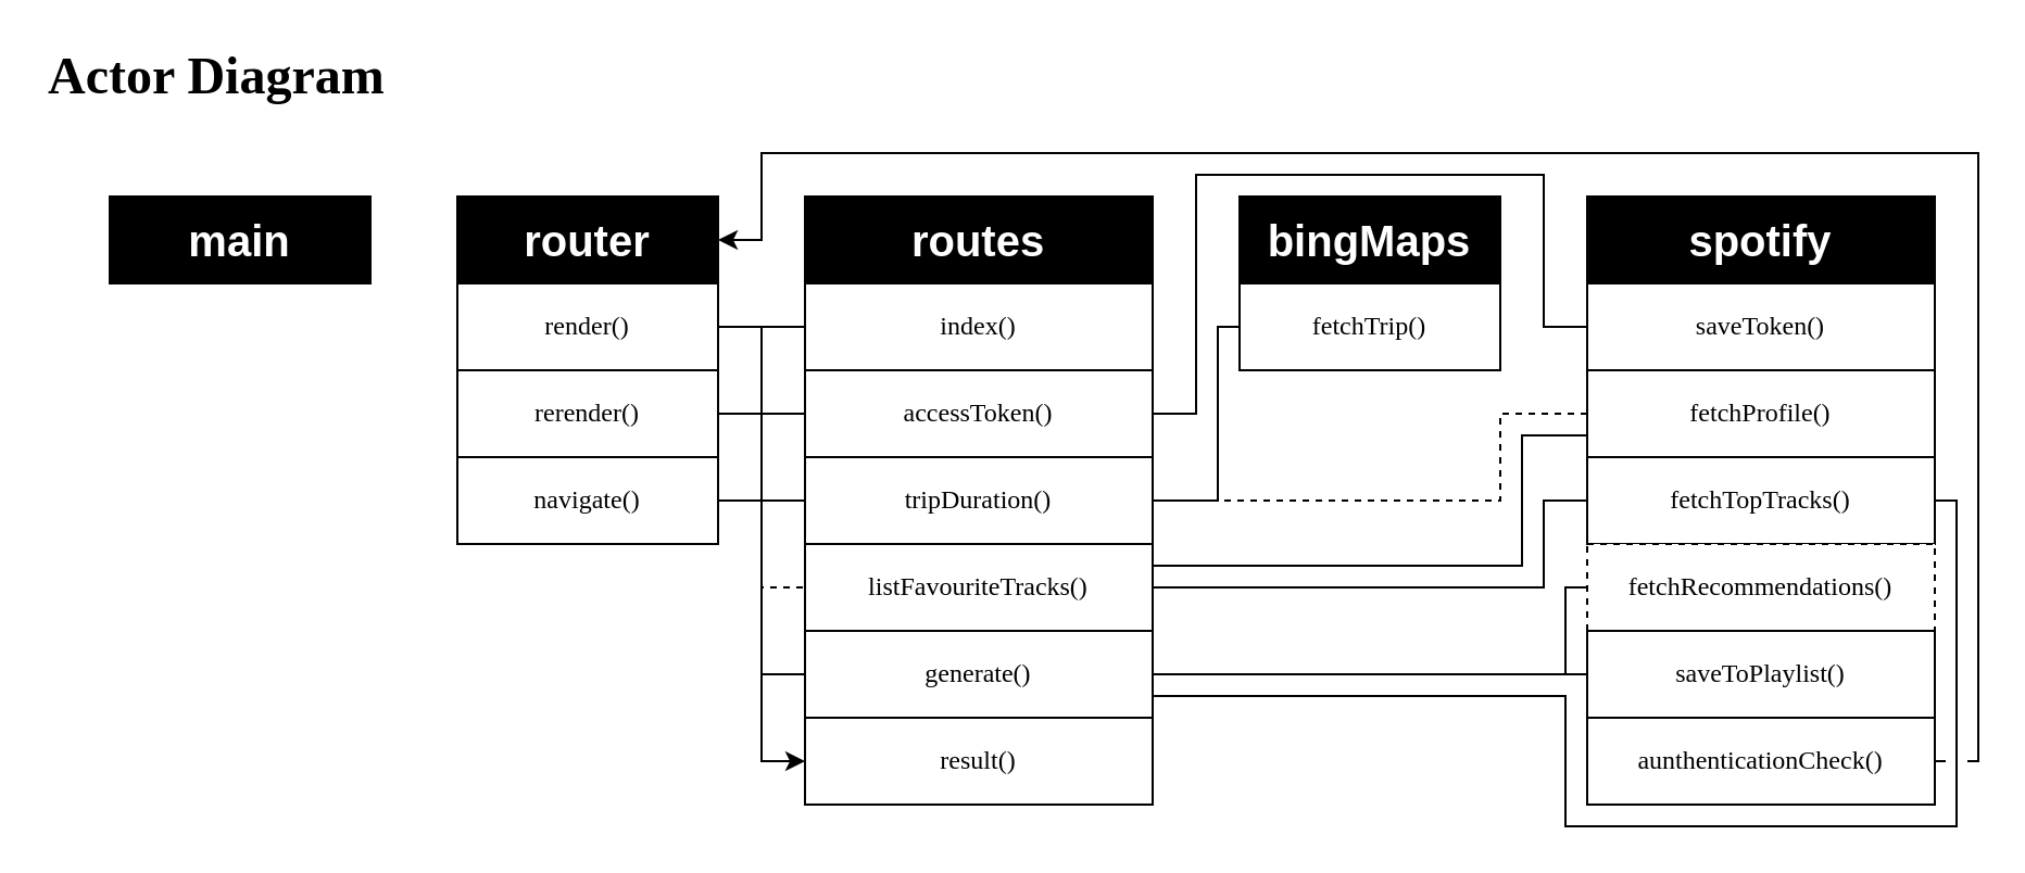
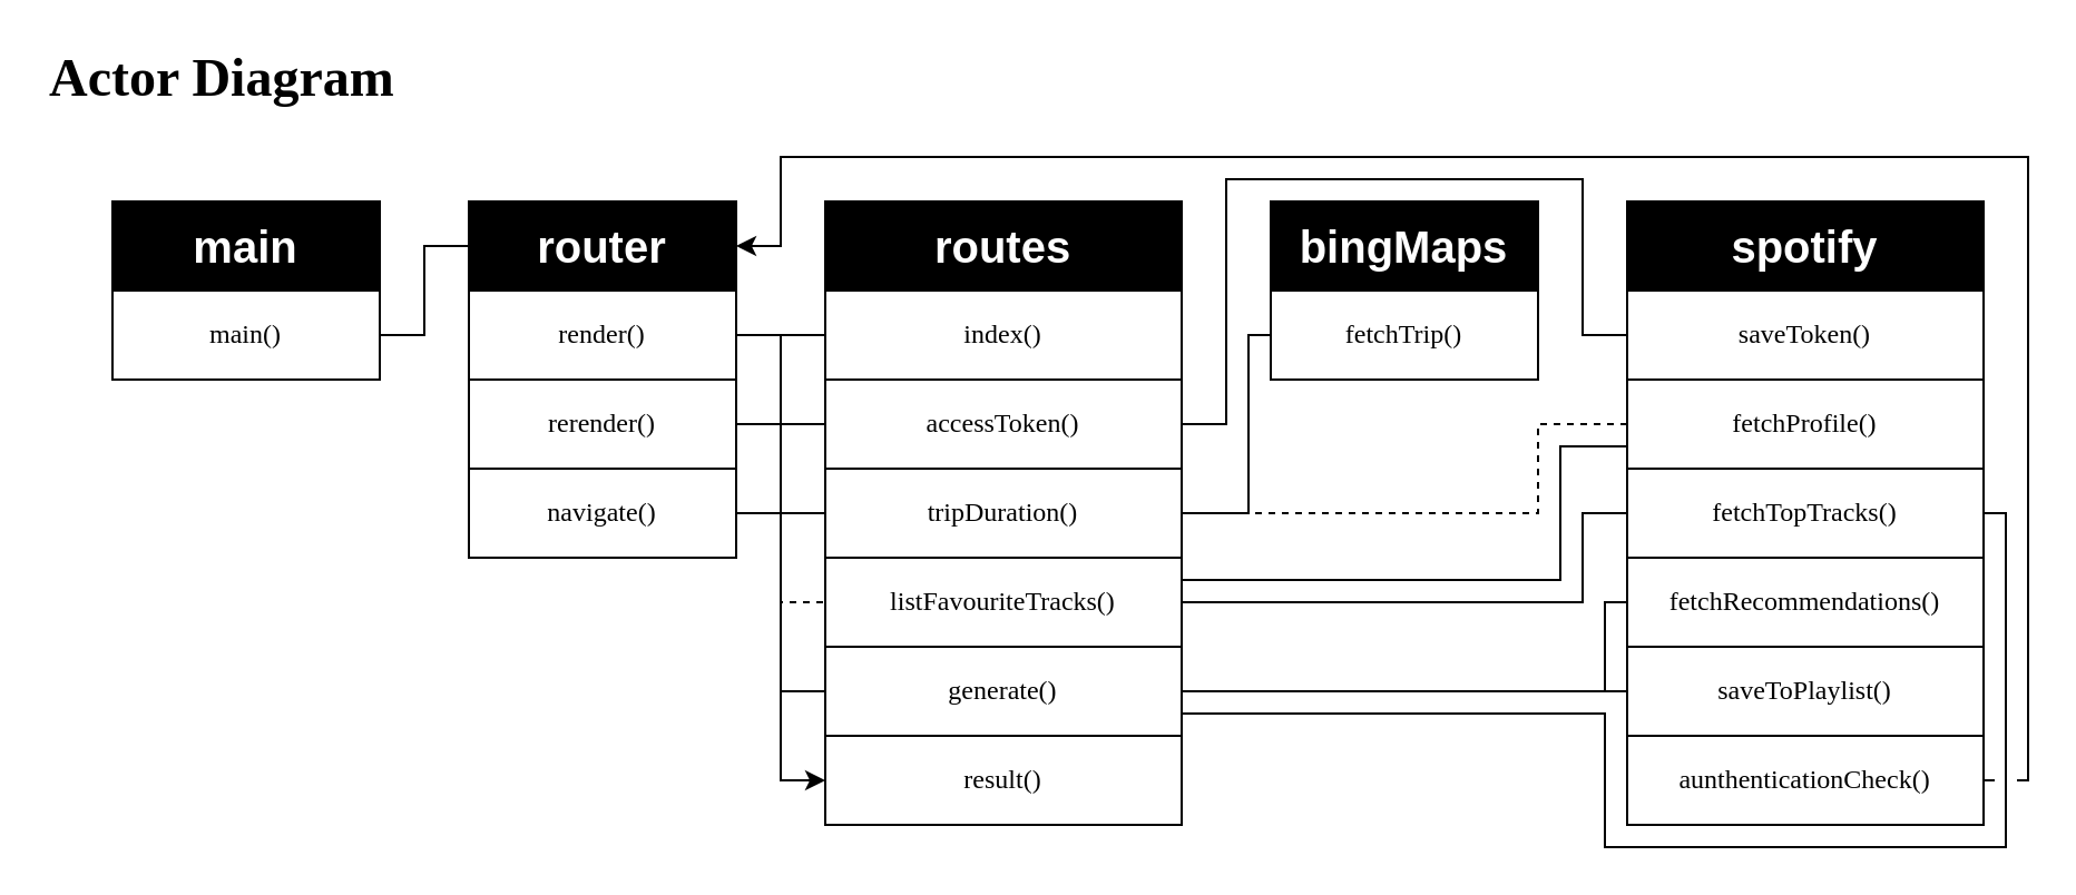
  <mxCell id="0" />
  <mxCell id="1" parent="0" />
  <mxCell id="2" style="edgeStyle=orthogonalEdgeStyle;rounded=0;orthogonalLoop=1;jettySize=auto;html=1;entryX=1;entryY=0.5;entryDx=0;entryDy=0;" parent="1" source="42" target="8" edge="1"><mxGeometry relative="1" as="geometry"><mxPoint x="970" y="340" as="targetPoint" /><Array as="points"><mxPoint x="910" y="350" /><mxPoint x="910" y="70" /><mxPoint x="350" y="70" /><mxPoint x="350" y="110" /></Array></mxGeometry></mxCell>
  <mxCell id="3" value="" style="whiteSpace=wrap;html=1;strokeColor=none;" parent="1" vertex="1"><mxGeometry x="895" y="345" width="10" height="10" as="geometry" /></mxCell>
  <mxCell id="4" value="Actor Diagram" style="text;html=1;align=left;verticalAlign=middle;resizable=0;points=[];autosize=1;fontSize=24;fontStyle=1;fontFamily=Raleway;fontSource=https%3A%2F%2Ffonts.googleapis.com%2Fcss%3Ffamily%3DRaleway;" parent="1" vertex="1"><mxGeometry x="20" y="20" width="190" height="30" as="geometry" /></mxCell>
  <mxCell id="5" value="main" style="whiteSpace=wrap;html=1;fontSize=20;align=center;fontStyle=1;fillColor=#000000;fontColor=#FFFFFF;" parent="1" vertex="1"><mxGeometry x="50" y="90" width="120" height="40" as="geometry" /></mxCell>
+ <mxCell id="6" value="&lt;span style=&quot;font-weight: normal; font-size: 12px;&quot;&gt;&lt;font data-font-src=&quot;https://fonts.googleapis.com/css?family=Inconsolata&quot; face=&quot;Inconsolata&quot; style=&quot;font-size: 12px;&quot;&gt;main()&lt;/font&gt;&lt;/span&gt;" style="whiteSpace=wrap;html=1;fontSize=12;align=center;fontStyle=1;" parent="1" vertex="1"><mxGeometry x="50" y="130" width="120" height="40" as="geometry" /></mxCell>
+ <mxCell id="7" style="edgeStyle=orthogonalEdgeStyle;rounded=0;orthogonalLoop=1;jettySize=auto;html=1;entryX=1;entryY=0.5;entryDx=0;entryDy=0;endArrow=none;endFill=0;" parent="1" source="8" target="6" edge="1"><mxGeometry relative="1" as="geometry" /></mxCell>
  <mxCell id="8" value="router" style="whiteSpace=wrap;html=1;fontSize=20;align=center;fontStyle=1;fillColor=#000000;fontColor=#FFFFFF;" parent="1" vertex="1"><mxGeometry x="210" y="90" width="120" height="40" as="geometry" /></mxCell>
  <mxCell id="9" style="edgeStyle=orthogonalEdgeStyle;rounded=0;orthogonalLoop=1;jettySize=auto;html=1;entryX=0;entryY=0.5;entryDx=0;entryDy=0;endArrow=none;endFill=0;" parent="1" source="14" target="32" edge="1"><mxGeometry relative="1" as="geometry" /></mxCell>
  <mxCell id="10" style="edgeStyle=orthogonalEdgeStyle;rounded=0;orthogonalLoop=1;jettySize=auto;html=1;exitX=1;exitY=0.5;exitDx=0;exitDy=0;endArrow=none;endFill=0;" parent="1" source="14" target="34" edge="1"><mxGeometry relative="1" as="geometry" /></mxCell>
  <mxCell id="11" style="edgeStyle=orthogonalEdgeStyle;rounded=0;orthogonalLoop=1;jettySize=auto;html=1;entryX=0;entryY=0.5;entryDx=0;entryDy=0;endArrow=none;endFill=0;" parent="1" source="14" target="36" edge="1"><mxGeometry relative="1" as="geometry" /></mxCell>
  <mxCell id="12" style="edgeStyle=orthogonalEdgeStyle;rounded=0;orthogonalLoop=1;jettySize=auto;html=1;entryX=0;entryY=0.5;entryDx=0;entryDy=0;endArrow=none;endFill=0;dashed=1;" parent="1" source="14" target="38" edge="1"><mxGeometry relative="1" as="geometry" /></mxCell>
  <mxCell id="13" style="edgeStyle=orthogonalEdgeStyle;rounded=0;orthogonalLoop=1;jettySize=auto;html=1;entryX=0;entryY=0.5;entryDx=0;entryDy=0;endArrow=none;endFill=0;" parent="1" source="14" target="41" edge="1"><mxGeometry relative="1" as="geometry" /></mxCell>
  <mxCell id="14" value="&lt;span style=&quot;font-weight: normal ; font-size: 12px&quot;&gt;&lt;font data-font-src=&quot;https://fonts.googleapis.com/css?family=Inconsolata&quot; face=&quot;Inconsolata&quot; style=&quot;font-size: 12px&quot;&gt;render()&lt;/font&gt;&lt;/span&gt;" style="whiteSpace=wrap;html=1;fontSize=12;align=center;fontStyle=1;" parent="1" vertex="1"><mxGeometry x="210" y="130" width="120" height="40" as="geometry" /></mxCell>
  <mxCell id="15" style="edgeStyle=orthogonalEdgeStyle;rounded=0;orthogonalLoop=1;jettySize=auto;html=1;endArrow=none;endFill=0;" parent="1" source="16" target="34" edge="1"><mxGeometry relative="1" as="geometry" /></mxCell>
  <mxCell id="16" value="&lt;font face=&quot;Inconsolata&quot;&gt;&lt;span style=&quot;font-weight: normal&quot;&gt;rerender()&lt;/span&gt;&lt;/font&gt;" style="whiteSpace=wrap;html=1;fontSize=12;align=center;fontStyle=1;" parent="1" vertex="1"><mxGeometry x="210" y="170" width="120" height="40" as="geometry" /></mxCell>
  <mxCell id="17" value="spotify" style="whiteSpace=wrap;html=1;fontSize=20;align=center;fontStyle=1;fontColor=#FFFFFF;fillColor=#000000;" parent="1" vertex="1"><mxGeometry x="730" y="90" width="160" height="40" as="geometry" /></mxCell>
  <mxCell id="18" value="bingMaps" style="whiteSpace=wrap;html=1;fontSize=20;align=center;fontStyle=1;fontColor=#FFFFFF;fillColor=#000000;" parent="1" vertex="1"><mxGeometry x="570" y="90" width="120" height="40" as="geometry" /></mxCell>
  <mxCell id="19" value="routes" style="whiteSpace=wrap;html=1;fontSize=20;align=center;fontStyle=1;fontColor=#FFFFFF;fillColor=#000000;" parent="1" vertex="1"><mxGeometry x="370" y="90" width="160" height="40" as="geometry" /></mxCell>
  <mxCell id="20" value="&lt;span style=&quot;font-weight: normal ; font-size: 12px&quot;&gt;&lt;font data-font-src=&quot;https://fonts.googleapis.com/css?family=Inconsolata&quot; face=&quot;Inconsolata&quot; style=&quot;font-size: 12px&quot;&gt;saveToken()&lt;/font&gt;&lt;/span&gt;" style="whiteSpace=wrap;html=1;fontSize=12;align=center;fontStyle=1;" parent="1" vertex="1"><mxGeometry x="730" y="130" width="160" height="40" as="geometry" /></mxCell>
  <mxCell id="21" style="edgeStyle=orthogonalEdgeStyle;rounded=0;orthogonalLoop=1;jettySize=auto;html=1;endArrow=none;endFill=0;dashed=1;" parent="1" source="24" target="36" edge="1"><mxGeometry relative="1" as="geometry"><Array as="points"><mxPoint x="690" y="190" /><mxPoint x="690" y="230" /></Array></mxGeometry></mxCell>
  <mxCell id="22" style="edgeStyle=orthogonalEdgeStyle;rounded=0;orthogonalLoop=1;jettySize=auto;html=1;entryX=1;entryY=0.25;entryDx=0;entryDy=0;endArrow=none;endFill=0;exitX=0;exitY=0.75;exitDx=0;exitDy=0;" parent="1" source="24" target="38" edge="1"><mxGeometry relative="1" as="geometry"><Array as="points"><mxPoint x="700" y="200" /><mxPoint x="700" y="260" /></Array></mxGeometry></mxCell>
  <mxCell id="23" style="edgeStyle=orthogonalEdgeStyle;rounded=0;orthogonalLoop=1;jettySize=auto;html=1;entryX=1;entryY=0.75;entryDx=0;entryDy=0;endArrow=none;endFill=0;exitX=1;exitY=0.5;exitDx=0;exitDy=0;" parent="1" source="24" target="41" edge="1"><mxGeometry relative="1" as="geometry"><Array as="points"><mxPoint x="890" y="230" /><mxPoint x="900" y="230" /><mxPoint x="900" y="380" /><mxPoint x="720" y="380" /><mxPoint x="720" y="320" /></Array></mxGeometry></mxCell>
  <mxCell id="24" value="&lt;span style=&quot;font-weight: normal ; font-size: 12px&quot;&gt;&lt;font data-font-src=&quot;https://fonts.googleapis.com/css?family=Inconsolata&quot; face=&quot;Inconsolata&quot; style=&quot;font-size: 12px&quot;&gt;fetchProfile()&lt;br&gt;&lt;/font&gt;&lt;/span&gt;" style="whiteSpace=wrap;html=1;fontSize=12;align=center;fontStyle=1;" parent="1" vertex="1"><mxGeometry x="730" y="170" width="160" height="40" as="geometry" /></mxCell>
  <mxCell id="25" value="&lt;span style=&quot;font-weight: normal ; font-size: 12px&quot;&gt;&lt;font data-font-src=&quot;https://fonts.googleapis.com/css?family=Inconsolata&quot; face=&quot;Inconsolata&quot; style=&quot;font-size: 12px&quot;&gt;fetchTopTracks()&lt;br&gt;&lt;/font&gt;&lt;/span&gt;" style="whiteSpace=wrap;html=1;fontSize=12;align=center;fontStyle=1;" parent="1" vertex="1"><mxGeometry x="730" y="210" width="160" height="40" as="geometry" /></mxCell>
- <mxCell id="26" value="&lt;span style=&quot;font-weight: normal ; font-size: 12px&quot;&gt;&lt;font data-font-src=&quot;https://fonts.googleapis.com/css?family=Inconsolata&quot; face=&quot;Inconsolata&quot; style=&quot;font-size: 12px&quot;&gt;fetchRecommendations()&lt;br&gt;&lt;/font&gt;&lt;/span&gt;" style="whiteSpace=wrap;html=1;fontSize=12;align=center;fontStyle=1;dashed=1;" parent="1" vertex="1"><mxGeometry x="730" y="250" width="160" height="40" as="geometry" /></mxCell>
+ <mxCell id="26" value="&lt;span style=&quot;font-weight: normal ; font-size: 12px&quot;&gt;&lt;font data-font-src=&quot;https://fonts.googleapis.com/css?family=Inconsolata&quot; face=&quot;Inconsolata&quot; style=&quot;font-size: 12px&quot;&gt;fetchRecommendations()&lt;br&gt;&lt;/font&gt;&lt;/span&gt;" style="whiteSpace=wrap;html=1;fontSize=12;align=center;fontStyle=1;" parent="1" vertex="1"><mxGeometry x="730" y="250" width="160" height="40" as="geometry" /></mxCell>
  <mxCell id="27" value="&lt;span style=&quot;font-weight: normal ; font-size: 12px&quot;&gt;&lt;font data-font-src=&quot;https://fonts.googleapis.com/css?family=Inconsolata&quot; face=&quot;Inconsolata&quot; style=&quot;font-size: 12px&quot;&gt;saveToPlaylist()&lt;br&gt;&lt;/font&gt;&lt;/span&gt;" style="whiteSpace=wrap;html=1;fontSize=12;align=center;fontStyle=1;" parent="1" vertex="1"><mxGeometry x="730" y="290" width="160" height="40" as="geometry" /></mxCell>
  <mxCell id="28" value="&lt;span style=&quot;font-weight: normal ; font-size: 12px&quot;&gt;&lt;font data-font-src=&quot;https://fonts.googleapis.com/css?family=Inconsolata&quot; face=&quot;Inconsolata&quot; style=&quot;font-size: 12px&quot;&gt;fetchTrip()&lt;/font&gt;&lt;/span&gt;" style="whiteSpace=wrap;html=1;fontSize=12;align=center;fontStyle=1;" parent="1" vertex="1"><mxGeometry x="570" y="130" width="120" height="40" as="geometry" /></mxCell>
  <mxCell id="29" style="edgeStyle=orthogonalEdgeStyle;rounded=0;orthogonalLoop=1;jettySize=auto;html=1;endArrow=none;endFill=0;" parent="1" source="31" target="36" edge="1"><mxGeometry relative="1" as="geometry" /></mxCell>
  <mxCell id="30" style="edgeStyle=orthogonalEdgeStyle;rounded=0;orthogonalLoop=1;jettySize=auto;html=1;entryX=0;entryY=0.5;entryDx=0;entryDy=0;" edge="1" parent="1" source="31" target="43"><mxGeometry relative="1" as="geometry" /></mxCell>
  <mxCell id="31" value="&lt;font face=&quot;Inconsolata&quot;&gt;&lt;span style=&quot;font-weight: normal&quot;&gt;navigate()&lt;/span&gt;&lt;/font&gt;" style="whiteSpace=wrap;html=1;fontSize=12;align=center;fontStyle=1;" parent="1" vertex="1"><mxGeometry x="210" y="210" width="120" height="40" as="geometry" /></mxCell>
  <mxCell id="32" value="&lt;span style=&quot;font-weight: normal ; font-size: 12px&quot;&gt;&lt;font data-font-src=&quot;https://fonts.googleapis.com/css?family=Inconsolata&quot; face=&quot;Inconsolata&quot; style=&quot;font-size: 12px&quot;&gt;index()&lt;/font&gt;&lt;/span&gt;" style="whiteSpace=wrap;html=1;fontSize=12;align=center;fontStyle=1;" parent="1" vertex="1"><mxGeometry x="370" y="130" width="160" height="40" as="geometry" /></mxCell>
  <mxCell id="33" style="edgeStyle=orthogonalEdgeStyle;rounded=0;orthogonalLoop=1;jettySize=auto;html=1;entryX=0;entryY=0.5;entryDx=0;entryDy=0;endArrow=none;endFill=0;" parent="1" source="34" target="20" edge="1"><mxGeometry relative="1" as="geometry"><Array as="points"><mxPoint x="550" y="190" /><mxPoint x="550" y="80" /><mxPoint x="710" y="80" /><mxPoint x="710" y="150" /></Array></mxGeometry></mxCell>
  <mxCell id="34" value="&lt;span style=&quot;font-weight: normal ; font-size: 12px&quot;&gt;&lt;font data-font-src=&quot;https://fonts.googleapis.com/css?family=Inconsolata&quot; face=&quot;Inconsolata&quot; style=&quot;font-size: 12px&quot;&gt;accessToken()&lt;/font&gt;&lt;/span&gt;" style="whiteSpace=wrap;html=1;fontSize=12;align=center;fontStyle=1;" parent="1" vertex="1"><mxGeometry x="370" y="170" width="160" height="40" as="geometry" /></mxCell>
  <mxCell id="35" style="edgeStyle=orthogonalEdgeStyle;rounded=0;orthogonalLoop=1;jettySize=auto;html=1;entryX=0;entryY=0.5;entryDx=0;entryDy=0;endArrow=none;endFill=0;" parent="1" source="36" target="28" edge="1"><mxGeometry relative="1" as="geometry"><Array as="points"><mxPoint x="560" y="230" /><mxPoint x="560" y="150" /></Array></mxGeometry></mxCell>
  <mxCell id="36" value="&lt;span style=&quot;font-weight: normal ; font-size: 12px&quot;&gt;&lt;font data-font-src=&quot;https://fonts.googleapis.com/css?family=Inconsolata&quot; face=&quot;Inconsolata&quot; style=&quot;font-size: 12px&quot;&gt;tripDuration()&lt;/font&gt;&lt;/span&gt;" style="whiteSpace=wrap;html=1;fontSize=12;align=center;fontStyle=1;" parent="1" vertex="1"><mxGeometry x="370" y="210" width="160" height="40" as="geometry" /></mxCell>
  <mxCell id="37" style="edgeStyle=orthogonalEdgeStyle;rounded=0;orthogonalLoop=1;jettySize=auto;html=1;endArrow=none;endFill=0;" parent="1" source="38" target="25" edge="1"><mxGeometry relative="1" as="geometry"><Array as="points"><mxPoint x="710" y="270" /><mxPoint x="710" y="230" /></Array></mxGeometry></mxCell>
  <mxCell id="38" value="&lt;font face=&quot;Inconsolata&quot;&gt;&lt;span style=&quot;font-weight: normal&quot;&gt;listFavouriteTracks()&lt;/span&gt;&lt;/font&gt;" style="whiteSpace=wrap;html=1;fontSize=12;align=center;fontStyle=1;" parent="1" vertex="1"><mxGeometry x="370" y="250" width="160" height="40" as="geometry" /></mxCell>
  <mxCell id="39" style="edgeStyle=orthogonalEdgeStyle;rounded=0;orthogonalLoop=1;jettySize=auto;html=1;endArrow=none;endFill=0;" parent="1" source="41" target="26" edge="1"><mxGeometry relative="1" as="geometry"><Array as="points"><mxPoint x="720" y="310" /><mxPoint x="720" y="270" /></Array></mxGeometry></mxCell>
  <mxCell id="40" style="edgeStyle=orthogonalEdgeStyle;rounded=0;orthogonalLoop=1;jettySize=auto;html=1;endArrow=none;endFill=0;" parent="1" source="41" target="27" edge="1"><mxGeometry relative="1" as="geometry" /></mxCell>
  <mxCell id="41" value="&lt;font face=&quot;Inconsolata&quot;&gt;&lt;span style=&quot;font-weight: normal&quot;&gt;generate()&lt;/span&gt;&lt;/font&gt;" style="whiteSpace=wrap;html=1;fontSize=12;align=center;fontStyle=1;" parent="1" vertex="1"><mxGeometry x="370" y="290" width="160" height="40" as="geometry" /></mxCell>
  <mxCell id="42" value="&lt;span style=&quot;font-weight: normal ; font-size: 12px&quot;&gt;&lt;font data-font-src=&quot;https://fonts.googleapis.com/css?family=Inconsolata&quot; face=&quot;Inconsolata&quot; style=&quot;font-size: 12px&quot;&gt;aunthenticationCheck()&lt;br&gt;&lt;/font&gt;&lt;/span&gt;" style="whiteSpace=wrap;html=1;fontSize=12;align=center;fontStyle=1;" parent="1" vertex="1"><mxGeometry x="730" y="330" width="160" height="40" as="geometry" /></mxCell>
  <mxCell id="43" value="&lt;font face=&quot;Inconsolata&quot;&gt;&lt;span style=&quot;font-weight: normal&quot;&gt;result()&lt;/span&gt;&lt;/font&gt;" style="whiteSpace=wrap;html=1;fontSize=12;align=center;fontStyle=1;" vertex="1" parent="1"><mxGeometry x="370" y="330" width="160" height="40" as="geometry" /></mxCell>
